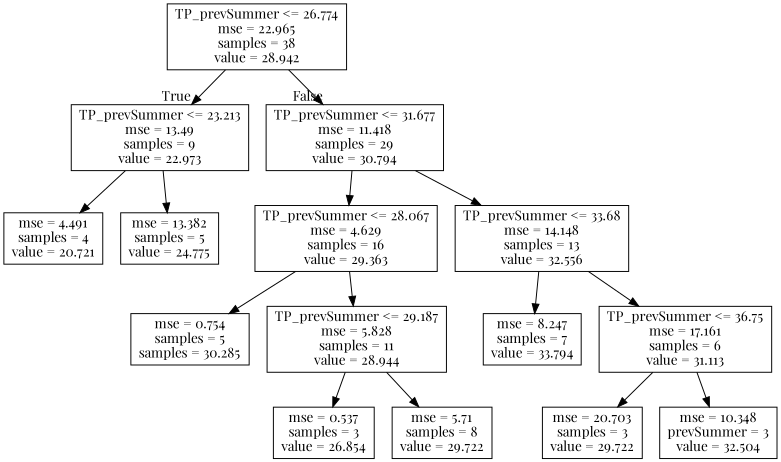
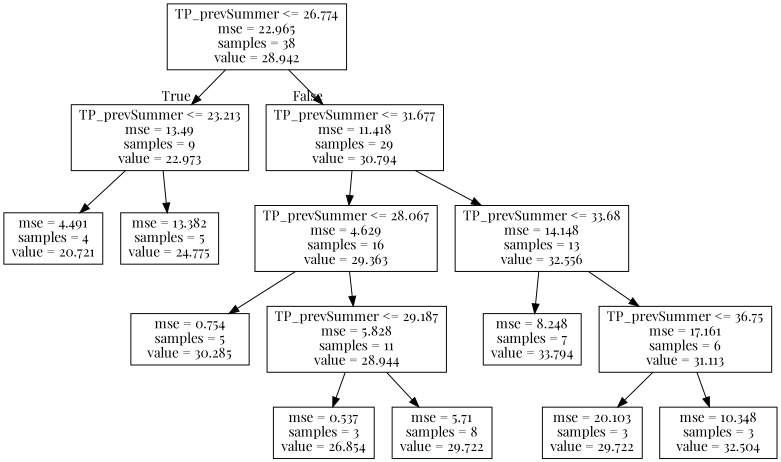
  digraph {
    fontname="Playfair Display"
    node [fontname="Playfair Display" shape=box]
    edge [fontname="Playfair Display"]
    n1 [label="TP_prevSummer <= 26.774\nmse = 22.965\nsamples = 38\nvalue = 28.942"]
    n2 [label="TP_prevSummer <= 23.213\nmse = 13.49\nsamples = 9\nvalue = 22.973"]
    n3 [label="TP_prevSummer <= 31.677\nmse = 11.418\nsamples = 29\nvalue = 30.794"]
    n4 [label="mse = 4.491\nsamples = 4\nvalue = 20.721"]
    n5 [label="mse = 13.382\nsamples = 5\nvalue = 24.775"]
    n6 [label="TP_prevSummer <= 28.067\nmse = 4.629\nsamples = 16\nvalue = 29.363"]
    n7 [label="TP_prevSummer <= 33.68\nmse = 14.148\nsamples = 13\nvalue = 32.556"]
-   n8 [label="mse = 0.754\nsamples = 5\nsamples = 30.285"]
+   n8 [label="mse = 0.754\nsamples = 5\nvalue = 30.285"]
    n9 [label="TP_prevSummer <= 29.187\nmse = 5.828\nsamples = 11\nvalue = 28.944"]
-   n10 [label="mse = 8.247\nsamples = 7\nvalue = 33.794"]
+   n10 [label="mse = 8.248\nsamples = 7\nvalue = 33.794"]
    n11 [label="TP_prevSummer <= 36.75\nmse = 17.161\nsamples = 6\nvalue = 31.113"]
    n12 [label="mse = 0.537\nsamples = 3\nvalue = 26.854"]
    n13 [label="mse = 5.71\nsamples = 8\nvalue = 29.722"]
-   n14 [label="mse = 20.703\nsamples = 3\nvalue = 29.722"]
-   n15 [label="mse = 10.348\nprevSummer = 3\nvalue = 32.504"]
+   n14 [label="mse = 20.103\nsamples = 3\nvalue = 29.722"]
+   n15 [label="mse = 10.348\nsamples = 3\nvalue = 32.504"]
    n1 -> n2 [headlabel=True labelangle=45 labeldistance=2.5]
    n1 -> n3 [headlabel=False labelangle=-45 labeldistance=2.5]
    n2 -> n4
    n2 -> n5
    n3 -> n6
    n3 -> n7
    n6 -> n8
    n6 -> n9
    n7 -> n10
    n7 -> n11
    n9 -> n12
    n9 -> n13
    n11 -> n14
    n11 -> n15
  }
